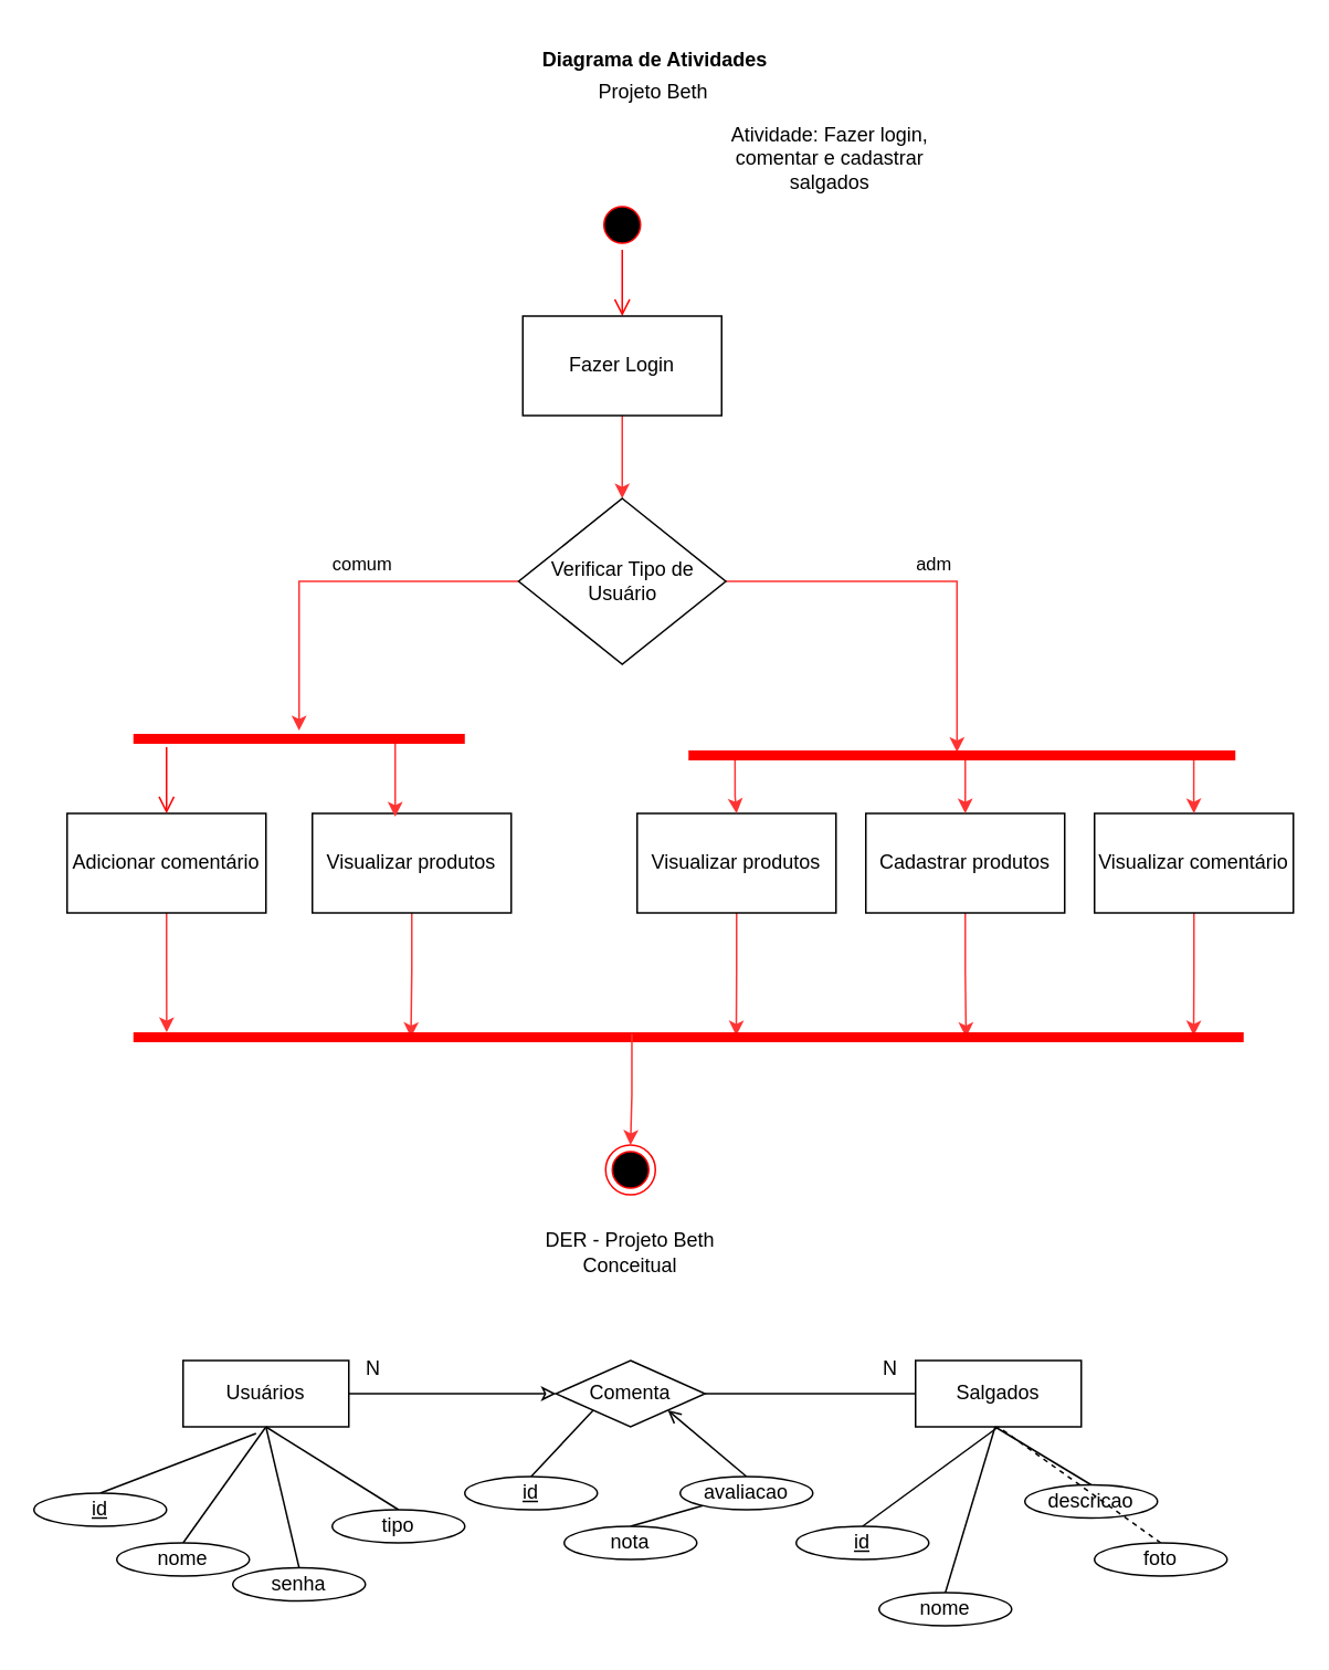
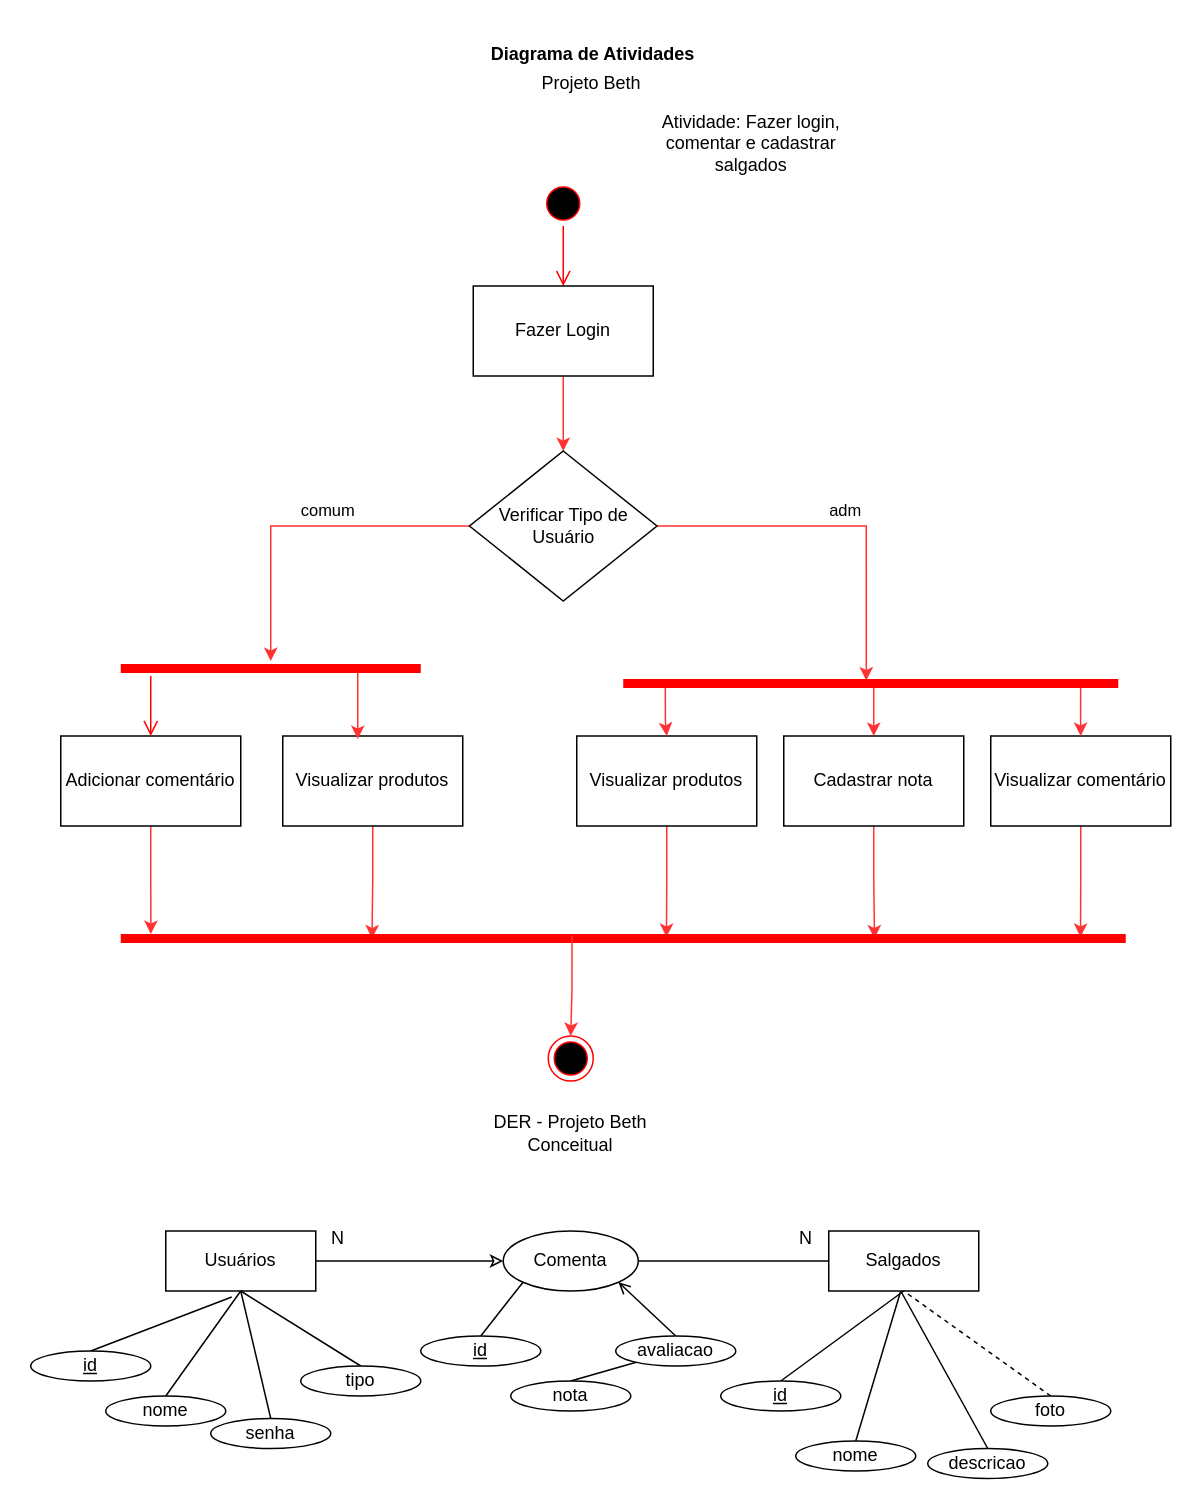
  <mxCell id="0" />
  <mxCell id="1" parent="0" />
  <mxCell id="2" value="" style="ellipse;html=1;shape=startState;fillColor=#000000;strokeColor=#ff0000;" vertex="1" parent="1"><mxGeometry x="360" y="120" width="30" height="30" as="geometry" /></mxCell>
  <mxCell id="3" value="" style="edgeStyle=orthogonalEdgeStyle;html=1;verticalAlign=bottom;endArrow=open;endSize=8;strokeColor=#ff0000;rounded=0;" edge="1" source="2" parent="1"><mxGeometry relative="1" as="geometry"><mxPoint x="375" y="190" as="targetPoint" /></mxGeometry></mxCell>
  <mxCell id="4" value="" style="ellipse;html=1;shape=endState;fillColor=#000000;strokeColor=#ff0000;" vertex="1" parent="1"><mxGeometry x="365" y="690" width="30" height="30" as="geometry" /></mxCell>
  <mxCell id="5" style="edgeStyle=orthogonalEdgeStyle;rounded=0;orthogonalLoop=1;jettySize=auto;html=1;exitX=0.5;exitY=1;exitDx=0;exitDy=0;entryX=0.5;entryY=0;entryDx=0;entryDy=0;strokeColor=#FF3333;" edge="1" parent="1" source="6" target="9"><mxGeometry relative="1" as="geometry" /></mxCell>
  <mxCell id="6" value="Fazer Login" style="rounded=0;whiteSpace=wrap;html=1;" vertex="1" parent="1"><mxGeometry x="315" y="190" width="120" height="60" as="geometry" /></mxCell>
  <mxCell id="7" value="adm" style="edgeStyle=orthogonalEdgeStyle;rounded=0;orthogonalLoop=1;jettySize=auto;html=1;exitX=1;exitY=0.5;exitDx=0;exitDy=0;strokeColor=#FF3333;entryX=0.491;entryY=0.3;entryDx=0;entryDy=0;entryPerimeter=0;" edge="1" parent="1" source="9" target="26"><mxGeometry x="0.035" y="10" relative="1" as="geometry"><mxPoint x="497.5" y="420" as="targetPoint" /><mxPoint as="offset" /></mxGeometry></mxCell>
  <mxCell id="8" value="comum" style="edgeStyle=orthogonalEdgeStyle;rounded=0;orthogonalLoop=1;jettySize=auto;html=1;exitX=0;exitY=0.5;exitDx=0;exitDy=0;strokeColor=#FF3333;" edge="1" parent="1" source="9" target="15"><mxGeometry x="-0.143" y="-10" relative="1" as="geometry"><mxPoint x="160" y="350" as="targetPoint" /><mxPoint as="offset" /></mxGeometry></mxCell>
  <mxCell id="9" value="Verificar Tipo de Usuário" style="rhombus;whiteSpace=wrap;html=1;" vertex="1" parent="1"><mxGeometry x="312.5" y="300" width="125" height="100" as="geometry" /></mxCell>
  <mxCell id="10" style="edgeStyle=orthogonalEdgeStyle;rounded=0;orthogonalLoop=1;jettySize=auto;html=1;exitX=0.5;exitY=1;exitDx=0;exitDy=0;entryX=0.25;entryY=0.5;entryDx=0;entryDy=0;entryPerimeter=0;strokeColor=#FF3333;" edge="1" parent="1" source="11" target="27"><mxGeometry relative="1" as="geometry" /></mxCell>
  <mxCell id="11" value="Visualizar produtos" style="rounded=0;whiteSpace=wrap;html=1;" vertex="1" parent="1"><mxGeometry x="188" y="490" width="120" height="60" as="geometry" /></mxCell>
  <mxCell id="12" style="edgeStyle=orthogonalEdgeStyle;rounded=0;orthogonalLoop=1;jettySize=auto;html=1;exitX=0.5;exitY=1;exitDx=0;exitDy=0;entryX=0.03;entryY=0.2;entryDx=0;entryDy=0;entryPerimeter=0;strokeColor=#FF3333;" edge="1" parent="1" source="13" target="27"><mxGeometry relative="1" as="geometry" /></mxCell>
  <mxCell id="13" value="Adicionar comentário" style="rounded=0;whiteSpace=wrap;html=1;" vertex="1" parent="1"><mxGeometry x="40" y="490" width="120" height="60" as="geometry" /></mxCell>
  <mxCell id="14" style="edgeStyle=orthogonalEdgeStyle;rounded=0;orthogonalLoop=1;jettySize=auto;html=1;exitX=0.75;exitY=0.5;exitDx=0;exitDy=0;exitPerimeter=0;strokeColor=#FF3333;" edge="1" parent="1" source="15"><mxGeometry relative="1" as="geometry"><mxPoint x="238" y="492" as="targetPoint" /><Array as="points"><mxPoint x="238" y="445" /></Array></mxGeometry></mxCell>
  <mxCell id="15" value="" style="shape=line;html=1;strokeWidth=6;strokeColor=#ff0000;" vertex="1" parent="1"><mxGeometry x="80" y="440" width="200" height="10" as="geometry" /></mxCell>
  <mxCell id="16" value="" style="edgeStyle=orthogonalEdgeStyle;html=1;verticalAlign=bottom;endArrow=open;endSize=8;strokeColor=#ff0000;rounded=0;entryX=0.5;entryY=0;entryDx=0;entryDy=0;" edge="1" source="15" parent="1" target="13"><mxGeometry relative="1" as="geometry"><mxPoint x="180" y="520" as="targetPoint" /><Array as="points"><mxPoint x="100" y="450" /><mxPoint x="100" y="450" /></Array></mxGeometry></mxCell>
  <mxCell id="17" style="edgeStyle=orthogonalEdgeStyle;rounded=0;orthogonalLoop=1;jettySize=auto;html=1;exitX=0.5;exitY=1;exitDx=0;exitDy=0;entryX=0.543;entryY=0.4;entryDx=0;entryDy=0;entryPerimeter=0;strokeColor=#FF3333;" edge="1" parent="1" source="18" target="27"><mxGeometry relative="1" as="geometry" /></mxCell>
  <mxCell id="18" value="Visualizar produtos" style="rounded=0;whiteSpace=wrap;html=1;" vertex="1" parent="1"><mxGeometry x="384" y="490" width="120" height="60" as="geometry" /></mxCell>
  <mxCell id="19" style="edgeStyle=orthogonalEdgeStyle;rounded=0;orthogonalLoop=1;jettySize=auto;html=1;exitX=0.5;exitY=1;exitDx=0;exitDy=0;entryX=0.75;entryY=0.5;entryDx=0;entryDy=0;entryPerimeter=0;strokeColor=#FF3333;" edge="1" parent="1" source="20" target="27"><mxGeometry relative="1" as="geometry" /></mxCell>
- <mxCell id="20" value="Cadastrar produtos" style="rounded=0;whiteSpace=wrap;html=1;" vertex="1" parent="1"><mxGeometry x="522" y="490" width="120" height="60" as="geometry" /></mxCell>
+ <mxCell id="20" value="Cadastrar nota" style="rounded=0;whiteSpace=wrap;html=1;" vertex="1" parent="1"><mxGeometry x="522" y="490" width="120" height="60" as="geometry" /></mxCell>
  <mxCell id="21" style="edgeStyle=orthogonalEdgeStyle;rounded=0;orthogonalLoop=1;jettySize=auto;html=1;exitX=0.5;exitY=1;exitDx=0;exitDy=0;strokeColor=#FF3333;entryX=0.955;entryY=0.4;entryDx=0;entryDy=0;entryPerimeter=0;" edge="1" parent="1" source="22" target="27"><mxGeometry relative="1" as="geometry" /></mxCell>
  <mxCell id="22" value="Visualizar comentário" style="rounded=0;whiteSpace=wrap;html=1;" vertex="1" parent="1"><mxGeometry x="660" y="490" width="120" height="60" as="geometry" /></mxCell>
  <mxCell id="23" style="edgeStyle=orthogonalEdgeStyle;rounded=0;orthogonalLoop=1;jettySize=auto;html=1;exitX=0.085;exitY=0.7;exitDx=0;exitDy=0;exitPerimeter=0;strokeColor=#FF3333;" edge="1" parent="1" source="26" target="18"><mxGeometry relative="1" as="geometry" /></mxCell>
  <mxCell id="24" style="edgeStyle=orthogonalEdgeStyle;rounded=0;orthogonalLoop=1;jettySize=auto;html=1;exitX=0.924;exitY=0.6;exitDx=0;exitDy=0;exitPerimeter=0;strokeColor=#FF3333;" edge="1" parent="1" source="26" target="22"><mxGeometry relative="1" as="geometry" /></mxCell>
  <mxCell id="25" style="edgeStyle=orthogonalEdgeStyle;rounded=0;orthogonalLoop=1;jettySize=auto;html=1;exitX=0.491;exitY=0.4;exitDx=0;exitDy=0;exitPerimeter=0;entryX=0.5;entryY=0;entryDx=0;entryDy=0;strokeColor=#FF3333;" edge="1" parent="1" source="26" target="20"><mxGeometry relative="1" as="geometry" /></mxCell>
  <mxCell id="26" value="" style="shape=line;html=1;strokeWidth=6;strokeColor=#ff0000;" vertex="1" parent="1"><mxGeometry x="415" y="450" width="330" height="10" as="geometry" /></mxCell>
  <mxCell id="27" value="" style="shape=line;html=1;strokeWidth=6;strokeColor=#ff0000;" vertex="1" parent="1"><mxGeometry x="80" y="620" width="670" height="10" as="geometry" /></mxCell>
  <mxCell id="28" style="edgeStyle=orthogonalEdgeStyle;rounded=0;orthogonalLoop=1;jettySize=auto;html=1;exitX=0.449;exitY=0.3;exitDx=0;exitDy=0;entryX=0.5;entryY=0;entryDx=0;entryDy=0;strokeColor=#FF3333;exitPerimeter=0;" edge="1" parent="1" source="27" target="4"><mxGeometry relative="1" as="geometry"><mxPoint x="454" y="560" as="sourcePoint" /><mxPoint x="453.81" y="634" as="targetPoint" /></mxGeometry></mxCell>
  <mxCell id="29" value="Diagrama de Atividades" style="text;align=center;fontStyle=1;verticalAlign=middle;spacingLeft=3;spacingRight=3;strokeColor=none;rotatable=0;points=[[0,0.5],[1,0.5]];portConstraint=eastwest;" vertex="1" parent="1"><mxGeometry x="315" y="20" width="160" height="30" as="geometry" /></mxCell>
  <mxCell id="30" style="edgeStyle=orthogonalEdgeStyle;rounded=0;orthogonalLoop=1;jettySize=auto;html=1;exitX=1;exitY=0.5;exitDx=0;exitDy=0;entryX=0;entryY=0.5;entryDx=0;entryDy=0;strokeColor=#000000;fontColor=#000000;endArrow=classic;endFill=0;" edge="1" parent="1" source="31" target="34"><mxGeometry relative="1" as="geometry" /></mxCell>
  <mxCell id="31" value="Usuários" style="rounded=0;whiteSpace=wrap;html=1;" vertex="1" parent="1"><mxGeometry x="110" y="820" width="100" height="40" as="geometry" /></mxCell>
  <mxCell id="32" value="Salgados" style="rounded=0;whiteSpace=wrap;html=1;" vertex="1" parent="1"><mxGeometry x="552" y="820" width="100" height="40" as="geometry" /></mxCell>
  <mxCell id="33" style="edgeStyle=orthogonalEdgeStyle;rounded=0;orthogonalLoop=1;jettySize=auto;html=1;exitX=1;exitY=0.5;exitDx=0;exitDy=0;entryX=0;entryY=0.5;entryDx=0;entryDy=0;fontColor=#000000;endArrow=none;endFill=0;strokeColor=#000000;" edge="1" parent="1" source="34" target="32"><mxGeometry relative="1" as="geometry" /></mxCell>
- <mxCell id="34" value="Comenta" style="rhombus;whiteSpace=wrap;html=1;" vertex="1" parent="1"><mxGeometry x="335" y="820" width="90" height="40" as="geometry" /></mxCell>
+ <mxCell id="34" value="Comenta" style="ellipse;whiteSpace=wrap;html=1;" vertex="1" parent="1"><mxGeometry x="335" y="820" width="90" height="40" as="geometry" /></mxCell>
  <mxCell id="35" value="N" style="text;html=1;strokeColor=none;fillColor=none;align=center;verticalAlign=middle;whiteSpace=wrap;rounded=0;fontColor=#000000;" vertex="1" parent="1"><mxGeometry x="210" y="810" width="30" height="30" as="geometry" /></mxCell>
  <mxCell id="36" value="N" style="text;html=1;strokeColor=none;fillColor=none;align=center;verticalAlign=middle;whiteSpace=wrap;rounded=0;fontColor=#000000;" vertex="1" parent="1"><mxGeometry x="522" y="810" width="30" height="30" as="geometry" /></mxCell>
  <mxCell id="37" value="DER - Projeto Beth&lt;br&gt;Conceitual" style="text;html=1;strokeColor=none;fillColor=none;align=center;verticalAlign=middle;whiteSpace=wrap;rounded=0;fontColor=#000000;" vertex="1" parent="1"><mxGeometry x="321.5" y="740" width="116" height="30" as="geometry" /></mxCell>
  <mxCell id="38" value="Projeto Beth" style="text;html=1;strokeColor=none;fillColor=none;align=center;verticalAlign=middle;whiteSpace=wrap;rounded=0;fontColor=#000000;" vertex="1" parent="1"><mxGeometry x="336" y="40" width="116" height="30" as="geometry" /></mxCell>
  <mxCell id="39" value="Atividade: Fazer login, comentar e cadastrar salgados" style="text;html=1;strokeColor=none;fillColor=none;align=center;verticalAlign=middle;whiteSpace=wrap;rounded=0;fontColor=#000000;" vertex="1" parent="1"><mxGeometry x="420" y="70" width="161" height="50" as="geometry" /></mxCell>
  <mxCell id="40" style="rounded=0;orthogonalLoop=1;jettySize=auto;html=1;exitX=0.5;exitY=0;exitDx=0;exitDy=0;entryX=0.44;entryY=1.1;entryDx=0;entryDy=0;entryPerimeter=0;fontColor=#000000;endArrow=none;endFill=0;strokeColor=#000000;" edge="1" parent="1" source="41" target="31"><mxGeometry relative="1" as="geometry" /></mxCell>
  <mxCell id="41" value="id" style="ellipse;whiteSpace=wrap;html=1;fontColor=#000000;fontStyle=4" vertex="1" parent="1"><mxGeometry x="20" y="900" width="80" height="20" as="geometry" /></mxCell>
  <mxCell id="42" style="edgeStyle=none;rounded=0;orthogonalLoop=1;jettySize=auto;html=1;exitX=0.5;exitY=0;exitDx=0;exitDy=0;fontColor=#000000;endArrow=none;endFill=0;strokeColor=#000000;" edge="1" parent="1" source="43"><mxGeometry relative="1" as="geometry"><mxPoint x="160" y="860" as="targetPoint" /></mxGeometry></mxCell>
  <mxCell id="43" value="nome" style="ellipse;whiteSpace=wrap;html=1;fontColor=#000000;" vertex="1" parent="1"><mxGeometry x="70" y="930" width="80" height="20" as="geometry" /></mxCell>
  <mxCell id="44" style="edgeStyle=none;rounded=0;orthogonalLoop=1;jettySize=auto;html=1;exitX=0.5;exitY=0;exitDx=0;exitDy=0;fontColor=#000000;endArrow=none;endFill=0;strokeColor=#000000;" edge="1" parent="1" source="45"><mxGeometry relative="1" as="geometry"><mxPoint x="160" y="860" as="targetPoint" /></mxGeometry></mxCell>
  <mxCell id="45" value="senha" style="ellipse;whiteSpace=wrap;html=1;fontColor=#000000;" vertex="1" parent="1"><mxGeometry x="140" y="945" width="80" height="20" as="geometry" /></mxCell>
  <mxCell id="46" style="edgeStyle=none;rounded=0;orthogonalLoop=1;jettySize=auto;html=1;exitX=0.5;exitY=1;exitDx=0;exitDy=0;fontColor=#000000;endArrow=none;endFill=0;strokeColor=#000000;entryX=0.5;entryY=0;entryDx=0;entryDy=0;" edge="1" parent="1" source="31" target="47"><mxGeometry relative="1" as="geometry"><mxPoint x="180" y="870" as="targetPoint" /></mxGeometry></mxCell>
  <mxCell id="47" value="tipo" style="ellipse;whiteSpace=wrap;html=1;fontColor=#000000;" vertex="1" parent="1"><mxGeometry x="200" y="910" width="80" height="20" as="geometry" /></mxCell>
  <mxCell id="48" style="edgeStyle=none;rounded=0;orthogonalLoop=1;jettySize=auto;html=1;exitX=0.5;exitY=0;exitDx=0;exitDy=0;entryX=0.5;entryY=1;entryDx=0;entryDy=0;fontColor=#000000;endArrow=none;endFill=0;strokeColor=#000000;" edge="1" parent="1" source="49" target="32"><mxGeometry relative="1" as="geometry" /></mxCell>
  <mxCell id="49" value="id" style="ellipse;whiteSpace=wrap;html=1;fontColor=#000000;fontStyle=4" vertex="1" parent="1"><mxGeometry x="480" y="920" width="80" height="20" as="geometry" /></mxCell>
  <mxCell id="50" style="edgeStyle=none;rounded=0;orthogonalLoop=1;jettySize=auto;html=1;exitX=0.5;exitY=0;exitDx=0;exitDy=0;fontColor=#000000;endArrow=none;endFill=0;strokeColor=#000000;" edge="1" parent="1" source="51"><mxGeometry relative="1" as="geometry"><mxPoint x="600" y="860" as="targetPoint" /></mxGeometry></mxCell>
  <mxCell id="51" value="nome" style="ellipse;whiteSpace=wrap;html=1;fontColor=#000000;" vertex="1" parent="1"><mxGeometry x="530" y="960" width="80" height="20" as="geometry" /></mxCell>
  <mxCell id="52" style="edgeStyle=none;rounded=0;orthogonalLoop=1;jettySize=auto;html=1;exitX=0.5;exitY=0;exitDx=0;exitDy=0;fontColor=#000000;endArrow=none;endFill=0;strokeColor=#000000;" edge="1" parent="1" source="53"><mxGeometry relative="1" as="geometry"><mxPoint x="600" y="860" as="targetPoint" /></mxGeometry></mxCell>
- <mxCell id="53" value="descricao" style="ellipse;whiteSpace=wrap;html=1;fontColor=#000000;" vertex="1" parent="1"><mxGeometry x="618" y="895" width="80" height="20" as="geometry" /></mxCell>
+ <mxCell id="53" value="descricao" style="ellipse;whiteSpace=wrap;html=1;fontColor=#000000;" vertex="1" parent="1"><mxGeometry x="618" y="965" width="80" height="20" as="geometry" /></mxCell>
  <mxCell id="54" style="edgeStyle=none;rounded=0;orthogonalLoop=1;jettySize=auto;html=1;exitX=0.5;exitY=0;exitDx=0;exitDy=0;entryX=0.5;entryY=1;entryDx=0;entryDy=0;fontColor=#000000;endArrow=none;endFill=0;strokeColor=#000000;dashed=1;" edge="1" parent="1" source="55" target="32"><mxGeometry relative="1" as="geometry" /></mxCell>
  <mxCell id="55" value="foto" style="ellipse;whiteSpace=wrap;html=1;fontColor=#000000;" vertex="1" parent="1"><mxGeometry x="660" y="930" width="80" height="20" as="geometry" /></mxCell>
  <mxCell id="56" style="edgeStyle=none;rounded=0;orthogonalLoop=1;jettySize=auto;html=1;exitX=0.5;exitY=0;exitDx=0;exitDy=0;entryX=0;entryY=1;entryDx=0;entryDy=0;fontColor=#000000;endArrow=none;endFill=0;strokeColor=#000000;" edge="1" parent="1" source="57" target="34"><mxGeometry relative="1" as="geometry" /></mxCell>
  <mxCell id="57" value="id" style="ellipse;whiteSpace=wrap;html=1;fontColor=#000000;fontStyle=4" vertex="1" parent="1"><mxGeometry x="280" y="890" width="80" height="20" as="geometry" /></mxCell>
  <mxCell id="58" style="edgeStyle=none;rounded=0;orthogonalLoop=1;jettySize=auto;html=1;exitX=0.5;exitY=0;exitDx=0;exitDy=0;fontColor=#000000;endArrow=none;endFill=0;strokeColor=#000000;" edge="1" parent="1" source="59" target="61"><mxGeometry relative="1" as="geometry" /></mxCell>
  <mxCell id="59" value="nota" style="ellipse;whiteSpace=wrap;html=1;fontColor=#000000;" vertex="1" parent="1"><mxGeometry x="340" y="920" width="80" height="20" as="geometry" /></mxCell>
  <mxCell id="60" style="edgeStyle=none;rounded=0;orthogonalLoop=1;jettySize=auto;html=1;exitX=0.5;exitY=0;exitDx=0;exitDy=0;entryX=1;entryY=1;entryDx=0;entryDy=0;fontColor=#000000;endArrow=open;endFill=0;strokeColor=#000000;" edge="1" parent="1" source="61" target="34"><mxGeometry relative="1" as="geometry" /></mxCell>
  <mxCell id="61" value="avaliacao" style="ellipse;whiteSpace=wrap;html=1;fontColor=#000000;" vertex="1" parent="1"><mxGeometry x="410" y="890" width="80" height="20" as="geometry" /></mxCell>
